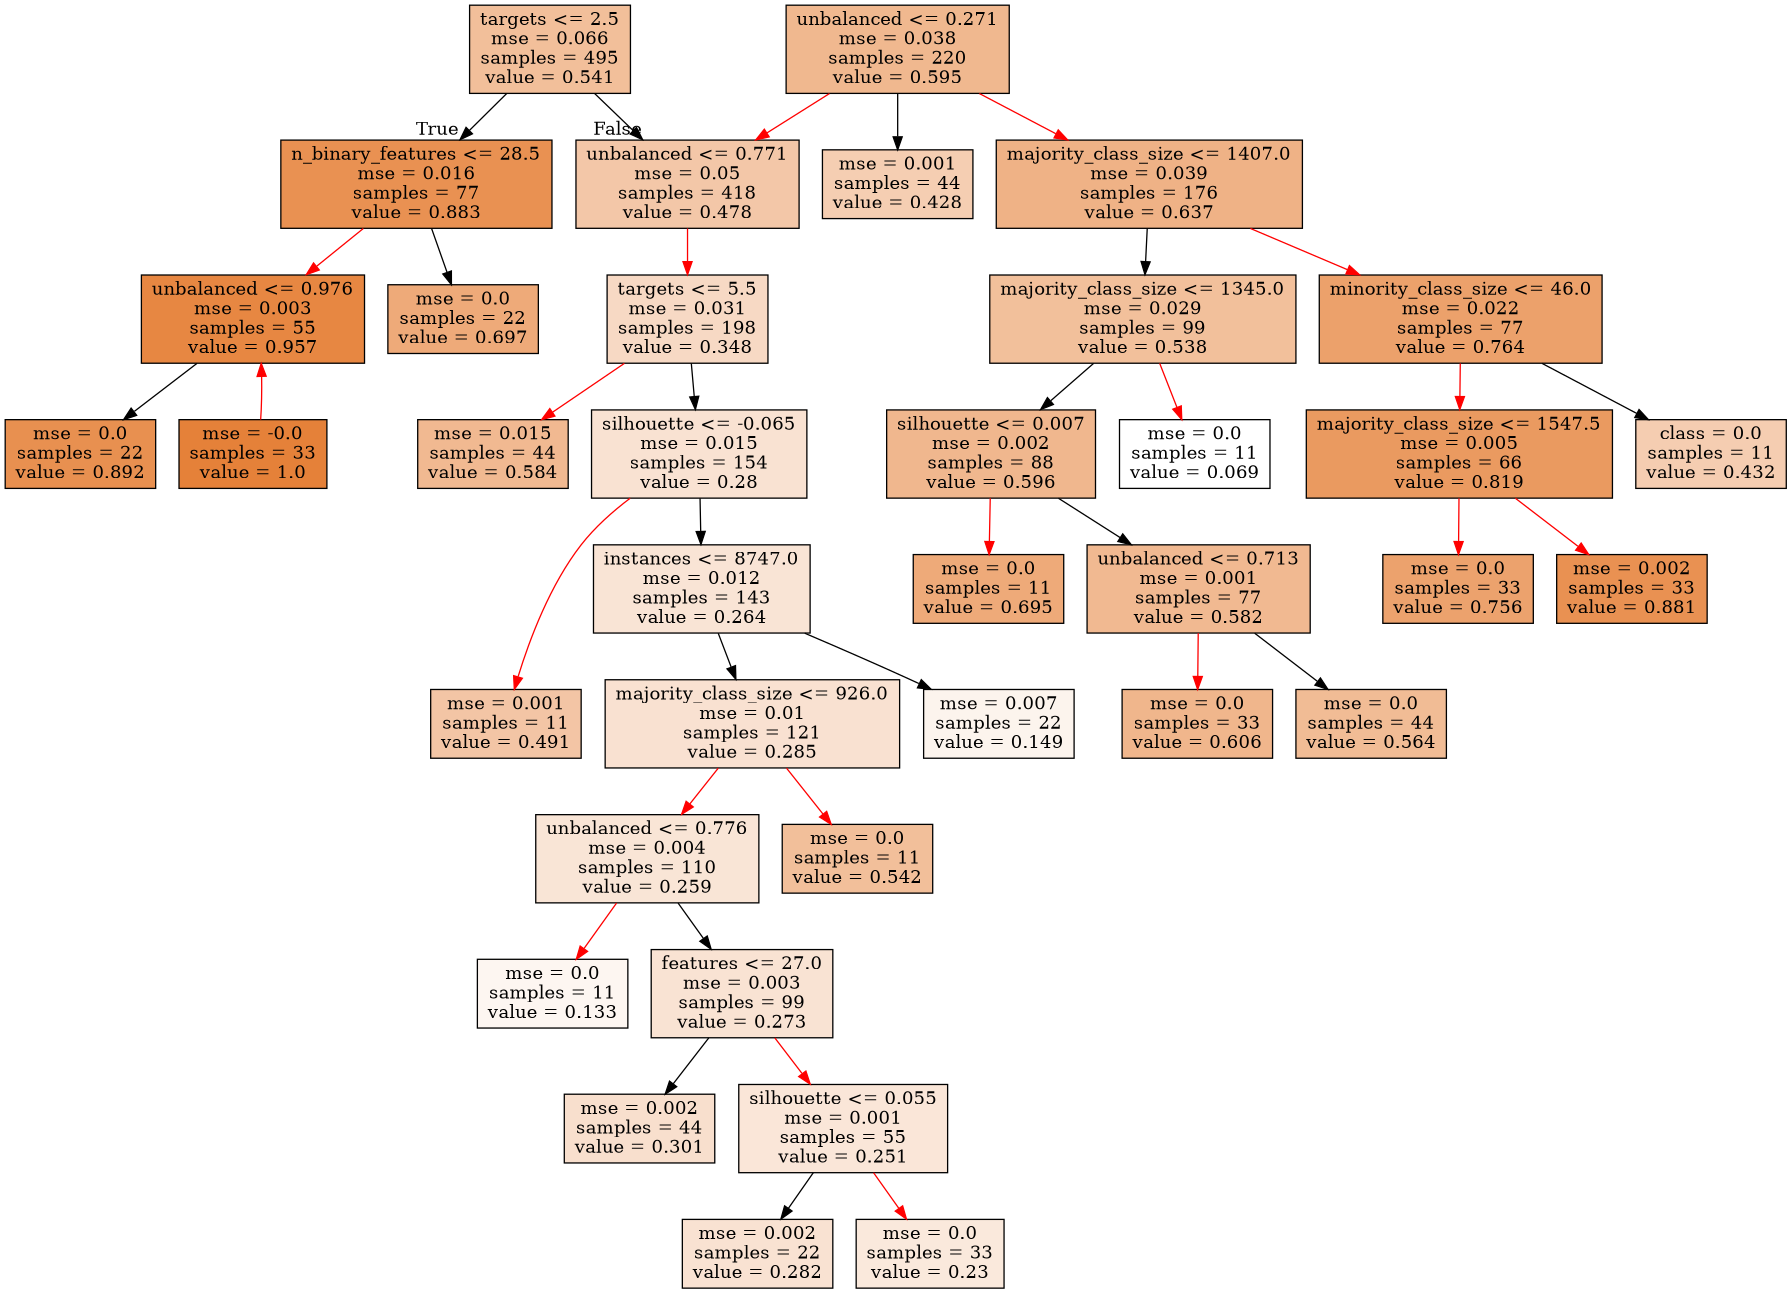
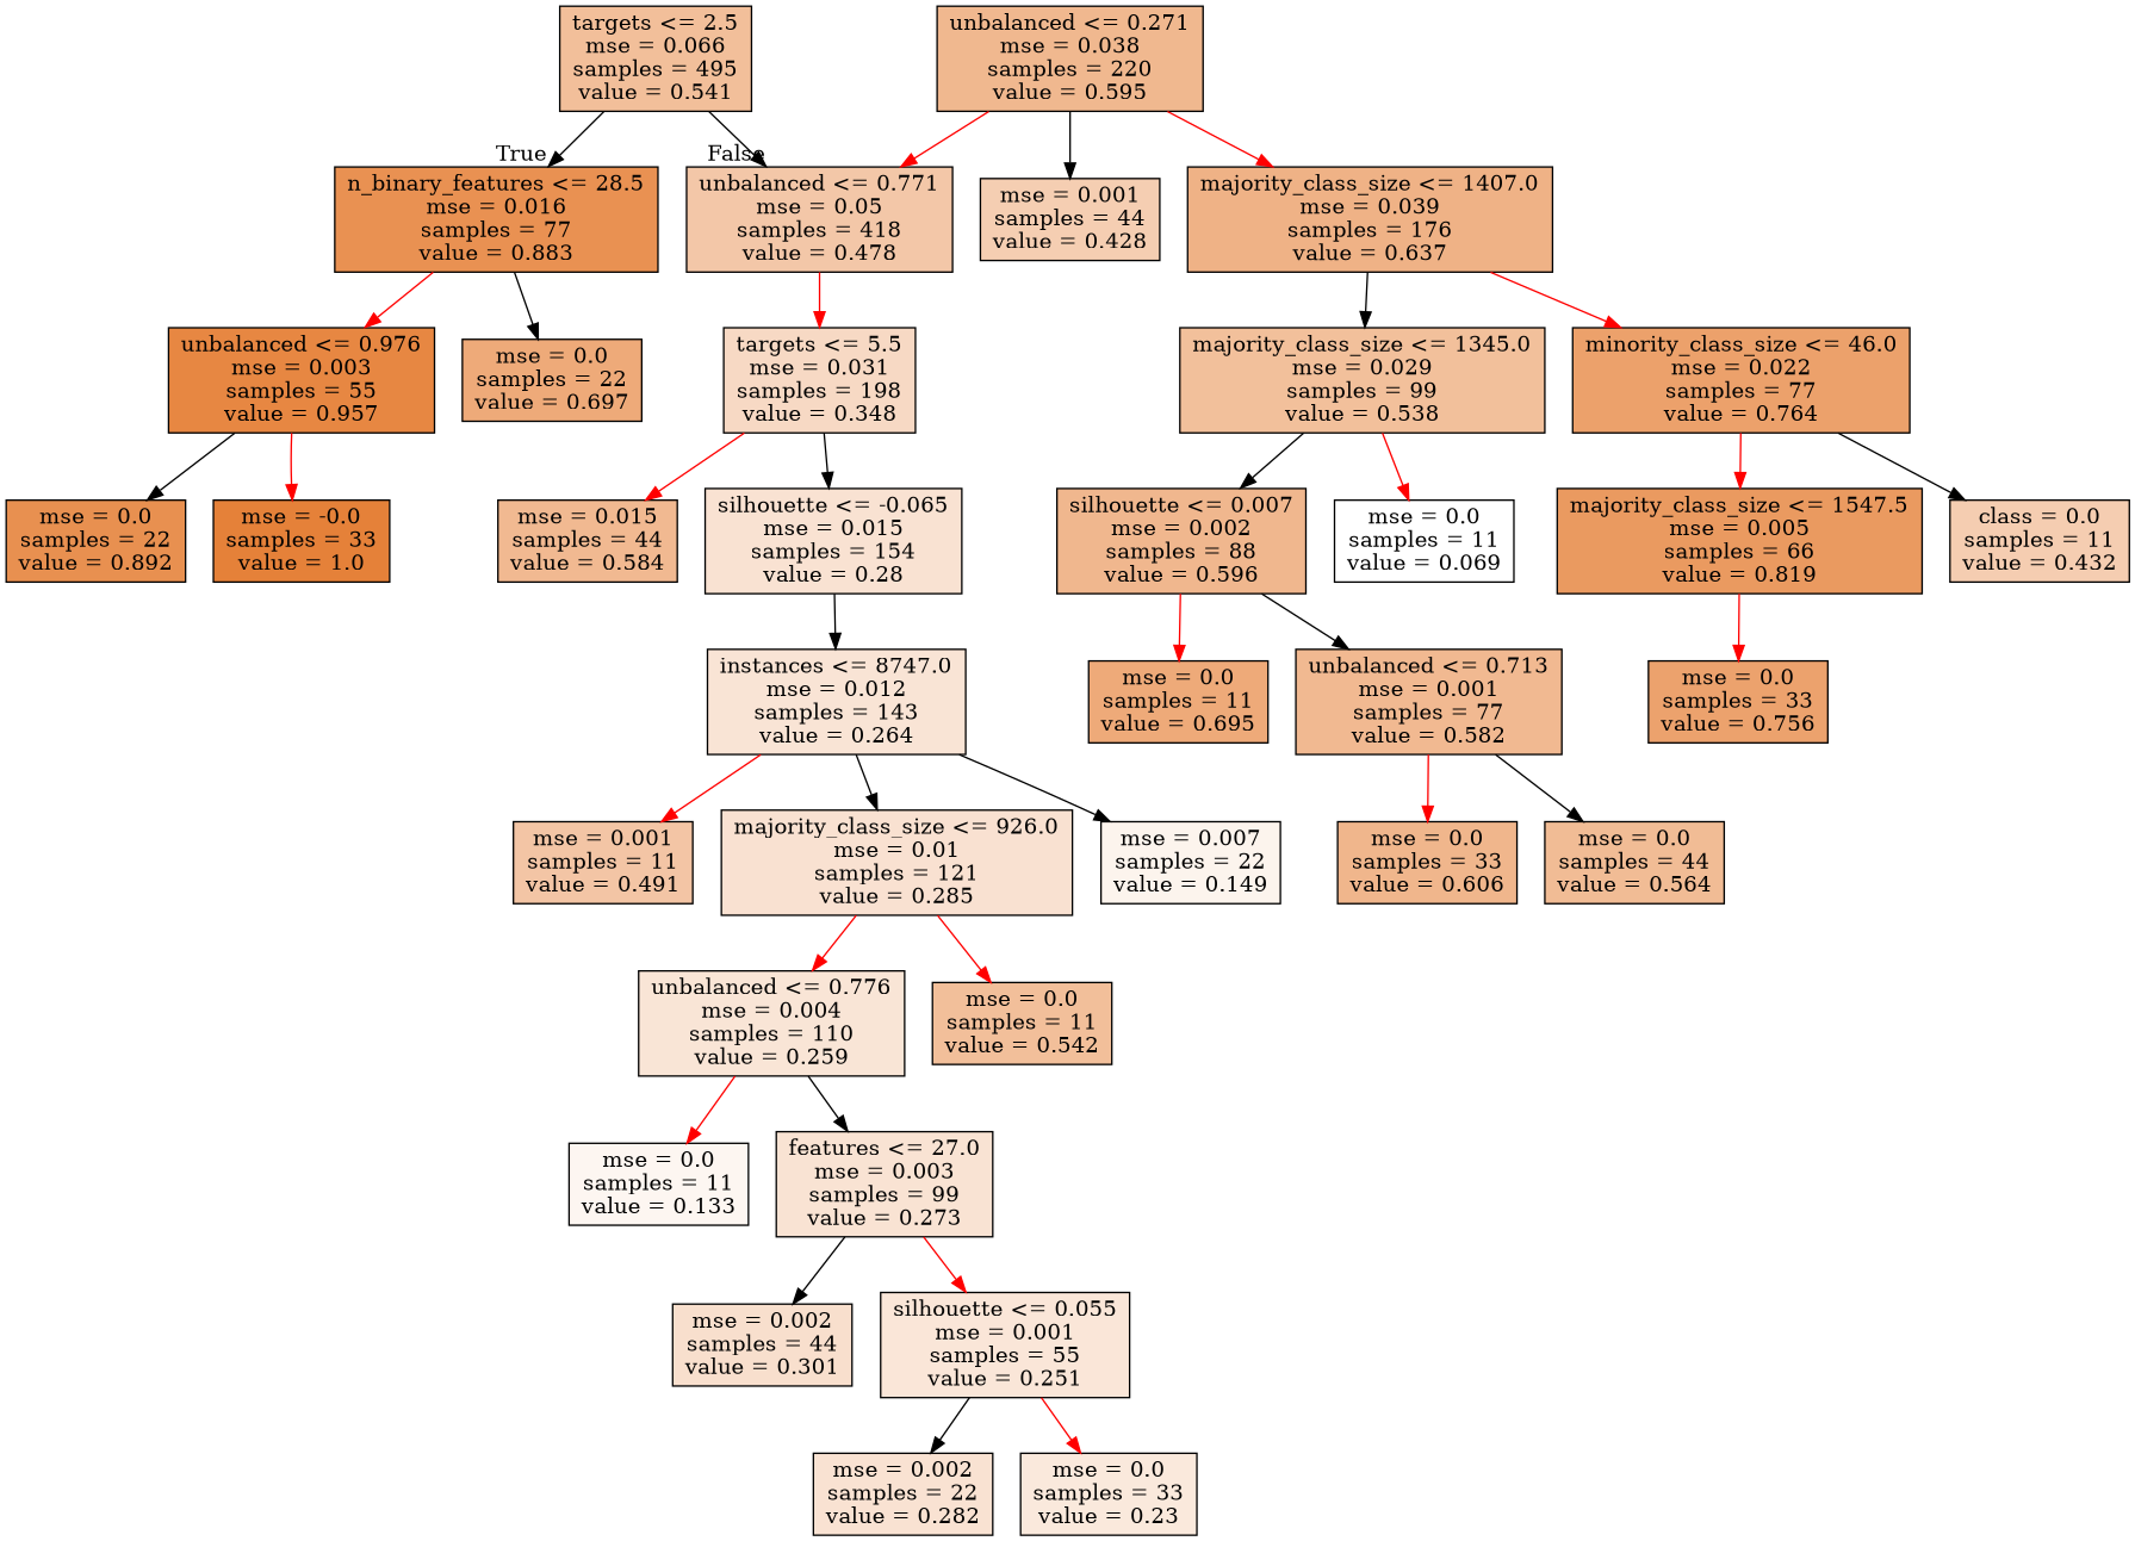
  digraph {
    node [color=black fillcolor="#e58139df" shape=box style=filled]
    edge [color=red]
    n1 [fillcolor="#e5813981" label="targets <= 2.5\nmse = 0.066\nsamples = 495\nvalue = 0.541"]
    n2 [label="n_binary_features <= 28.5\nmse = 0.016\nsamples = 77\nvalue = 0.883"]
    n3 [fillcolor="#e5813970" label="unbalanced <= 0.771\nmse = 0.05\nsamples = 418\nvalue = 0.478"]
    n4 [fillcolor="#e58139f3" label="unbalanced <= 0.976\nmse = 0.003\nsamples = 55\nvalue = 0.957"]
    n5 [fillcolor="#e58139ac" label="mse = 0.0\nsamples = 22\nvalue = 0.697"]
    n6 [fillcolor="#e581394c" label="targets <= 5.5\nmse = 0.031\nsamples = 198\nvalue = 0.348"]
    n7 [fillcolor="#e58139e1" label="mse = 0.0\nsamples = 22\nvalue = 0.892"]
    n8 [fillcolor="#e58139ff" label="mse = -0.0\nsamples = 33\nvalue = 1.0"]
    n9 [fillcolor="#e5813990" label="unbalanced <= 0.271\nmse = 0.038\nsamples = 220\nvalue = 0.595"]
    n10 [fillcolor="#e5813962" label="mse = 0.001\nsamples = 44\nvalue = 0.428"]
    n11 [fillcolor="#e581399c" label="majority_class_size <= 1407.0\nmse = 0.039\nsamples = 176\nvalue = 0.637"]
    n12 [fillcolor="#e581398d" label="mse = 0.015\nsamples = 44\nvalue = 0.584"]
    n13 [fillcolor="#e581393a" label="silhouette <= -0.065\nmse = 0.015\nsamples = 154\nvalue = 0.28"]
    n14 [fillcolor="#e5813980" label="majority_class_size <= 1345.0\nmse = 0.029\nsamples = 99\nvalue = 0.538"]
    n15 [fillcolor="#e58139be" label="minority_class_size <= 46.0\nmse = 0.022\nsamples = 77\nvalue = 0.764"]
    n16 [fillcolor="#e5813991" label="silhouette <= 0.007\nmse = 0.002\nsamples = 88\nvalue = 0.596"]
    n17 [fillcolor="#e5813900" label="mse = 0.0\nsamples = 11\nvalue = 0.069"]
    n18 [fillcolor="#e58139cd" label="majority_class_size <= 1547.5\nmse = 0.005\nsamples = 66\nvalue = 0.819"]
    n19 [fillcolor="#e5813964" label="class = 0.0\nsamples = 11\nvalue = 0.432"]
    n20 [fillcolor="#e58139ac" label="mse = 0.0\nsamples = 11\nvalue = 0.695"]
    n21 [fillcolor="#e581398d" label="unbalanced <= 0.713\nmse = 0.001\nsamples = 77\nvalue = 0.582"]
    n22 [fillcolor="#e5813993" label="mse = 0.0\nsamples = 33\nvalue = 0.606"]
    n23 [fillcolor="#e5813988" label="mse = 0.0\nsamples = 44\nvalue = 0.564"]
    n24 [fillcolor="#e58139bc" label="mse = 0.0\nsamples = 33\nvalue = 0.756"]
-   n25 [label="mse = 0.002\nsamples = 33\nvalue = 0.881"]
    n26 [fillcolor="#e5813974" label="mse = 0.001\nsamples = 11\nvalue = 0.491"]
    n27 [fillcolor="#e5813935" label="instances <= 8747.0\nmse = 0.012\nsamples = 143\nvalue = 0.264"]
    n28 [fillcolor="#e581393b" label="majority_class_size <= 926.0\nmse = 0.01\nsamples = 121\nvalue = 0.285"]
    n29 [fillcolor="#e5813916" label="mse = 0.007\nsamples = 22\nvalue = 0.149"]
    n30 [fillcolor="#e5813934" label="unbalanced <= 0.776\nmse = 0.004\nsamples = 110\nvalue = 0.259"]
    n31 [fillcolor="#e5813982" label="mse = 0.0\nsamples = 11\nvalue = 0.542"]
    n32 [fillcolor="#e5813912" label="mse = 0.0\nsamples = 11\nvalue = 0.133"]
    n33 [fillcolor="#e5813938" label="features <= 27.0\nmse = 0.003\nsamples = 99\nvalue = 0.273"]
    n34 [fillcolor="#e5813940" label="mse = 0.002\nsamples = 44\nvalue = 0.301"]
    n35 [fillcolor="#e5813932" label="silhouette <= 0.055\nmse = 0.001\nsamples = 55\nvalue = 0.251"]
    n36 [fillcolor="#e581393a" label="mse = 0.002\nsamples = 22\nvalue = 0.282"]
    n37 [fillcolor="#e581392c" label="mse = 0.0\nsamples = 33\nvalue = 0.23"]
    n1 -> n2 [color=black headlabel=True labelangle=45 labeldistance=2.5]
    n1 -> n3 [color=black headlabel=False labelangle=-45 labeldistance=2.5]
    n2 -> n4
    n2 -> n5 [color=black]
    n3 -> n6
    n4 -> n7 [color=black]
-   n8 -> n4
+   n4 -> n8
    n6 -> n12
    n6 -> n13 [color=black]
    n9 -> n3
    n9 -> n10 [color=black]
    n9 -> n11
    n11 -> n14 [color=black]
    n11 -> n15
-   n13 -> n26
+   n27 -> n26
    n13 -> n27 [color=black]
    n14 -> n16 [color=black]
    n14 -> n17
    n15 -> n18
    n15 -> n19 [color=black]
    n16 -> n20
    n16 -> n21 [color=black]
    n18 -> n24
-   n18 -> n25
    n21 -> n22
    n21 -> n23 [color=black]
    n27 -> n28 [color=black]
    n27 -> n29 [color=black]
    n28 -> n30
    n28 -> n31
    n30 -> n32
    n30 -> n33 [color=black]
    n33 -> n34 [color=black]
    n33 -> n35
    n35 -> n36 [color=black]
    n35 -> n37
  }
